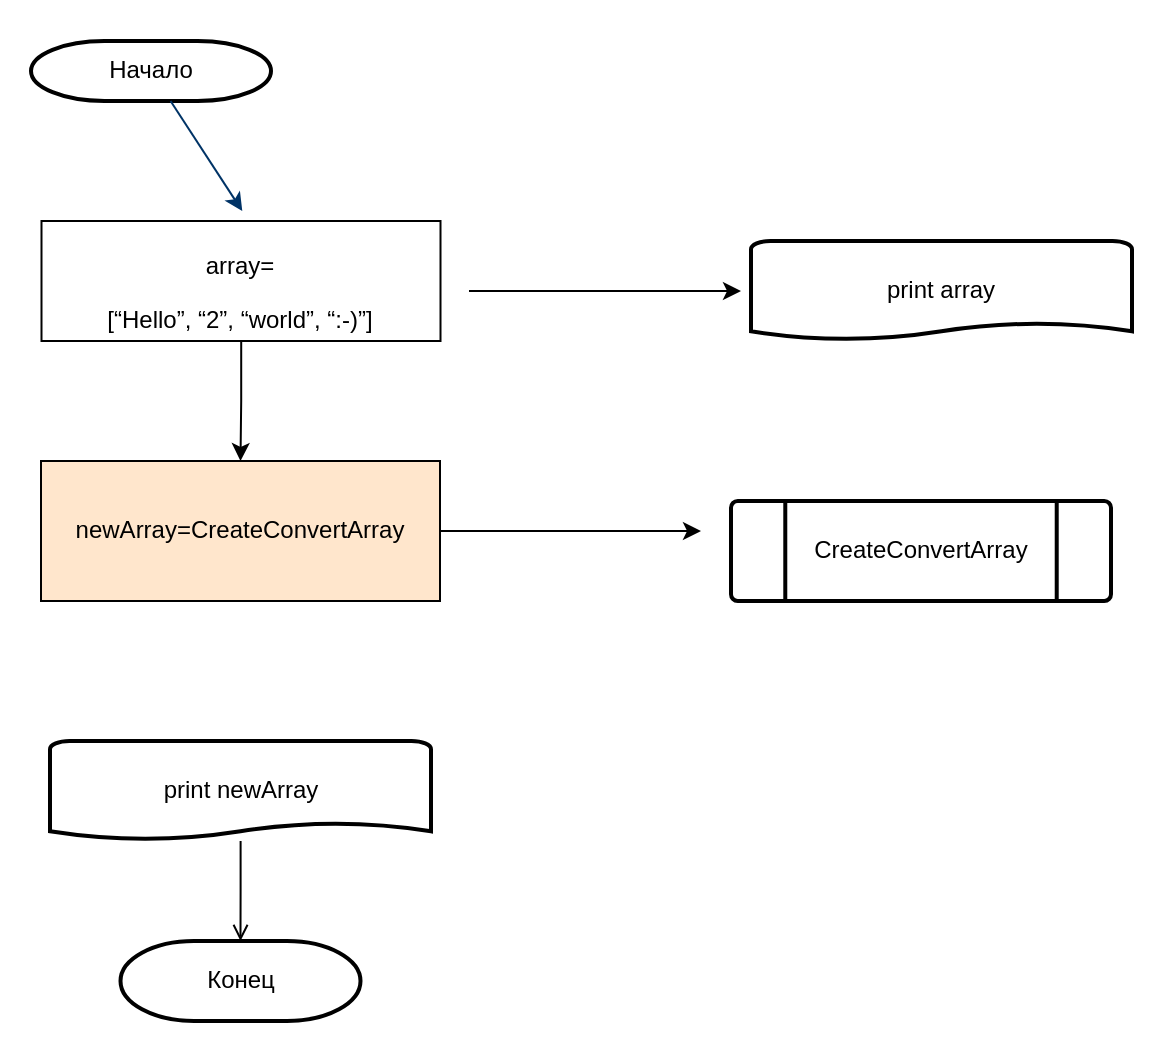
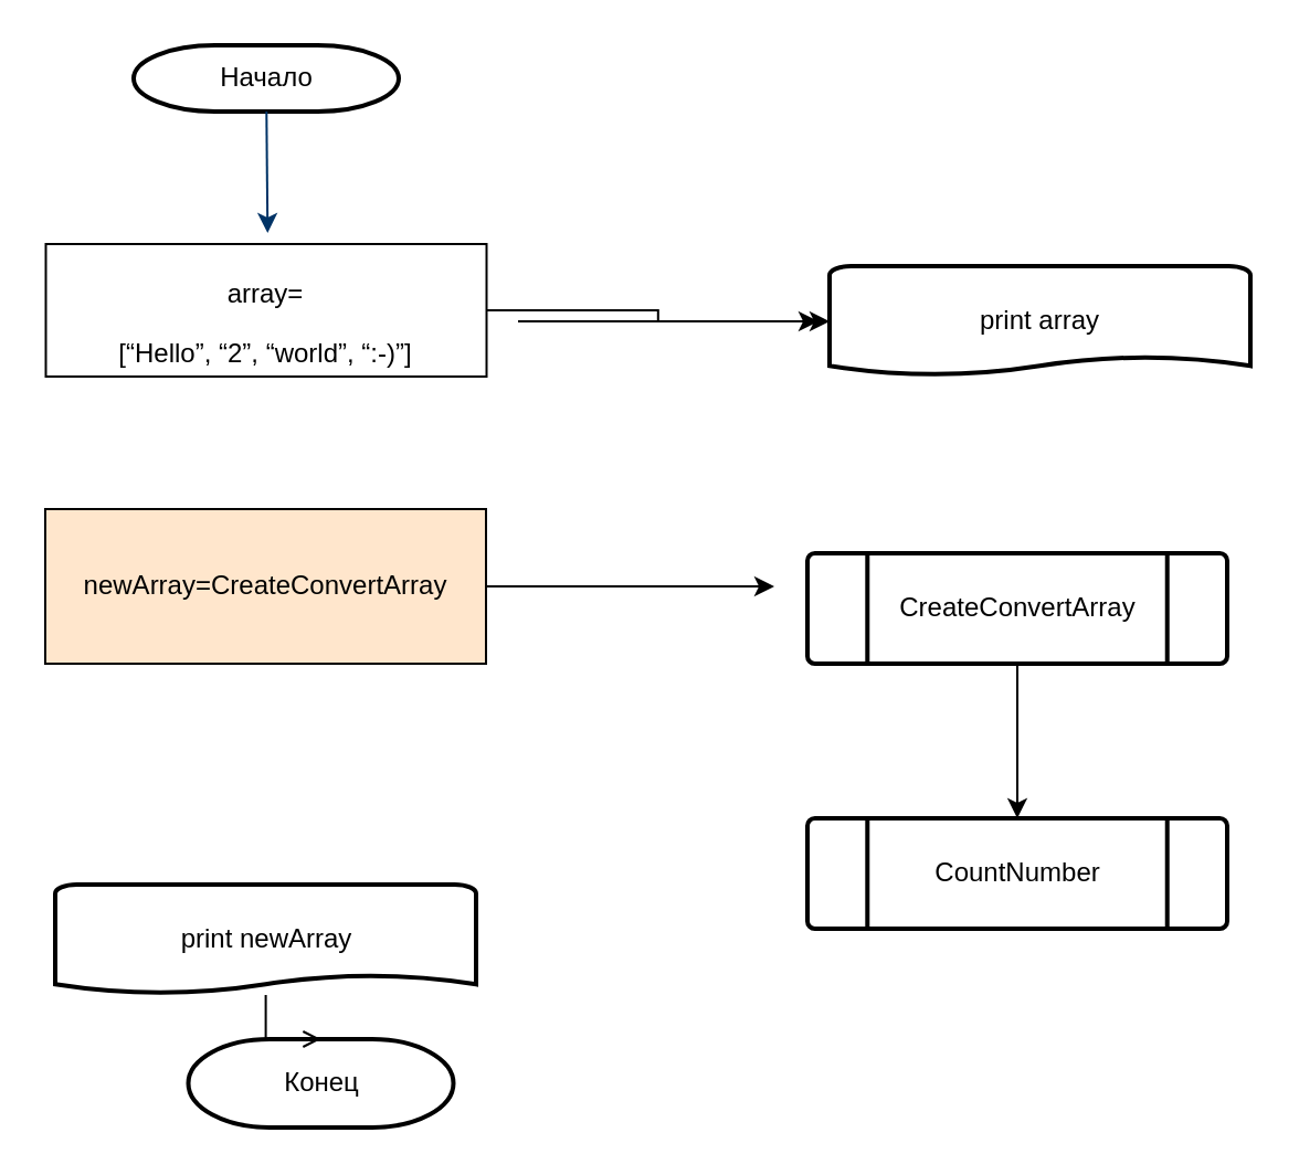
  <mxCell id="0" />
  <mxCell id="1" parent="0" />
- <mxCell id="2" value="Начало" style="shape=mxgraph.flowchart.terminator;strokeWidth=2;gradientColor=none;gradientDirection=north;fontStyle=0;html=1;" parent="1" vertex="1"><mxGeometry x="15" y="20" width="120" height="30" as="geometry" /></mxCell>
+ <mxCell id="2" value="Начало" style="shape=mxgraph.flowchart.terminator;strokeWidth=2;gradientColor=none;gradientDirection=north;fontStyle=0;html=1;" parent="1" vertex="1"><mxGeometry x="60" y="20" width="120" height="30" as="geometry" /></mxCell>
  <mxCell id="3" style="edgeStyle=orthogonalEdgeStyle;rounded=0;orthogonalLoop=1;jettySize=auto;html=1;" edge="1" parent="1"><mxGeometry relative="1" as="geometry"><mxPoint x="370" y="145" as="targetPoint" /><mxPoint x="234" y="145.048" as="sourcePoint" /></mxGeometry></mxCell>
  <mxCell id="4" style="fontStyle=1;strokeColor=#003366;strokeWidth=1;html=1;" parent="1" source="2" edge="1"><mxGeometry relative="1" as="geometry"><mxPoint x="120.636" y="105" as="targetPoint" /></mxGeometry></mxCell>
  <mxCell id="5" value="CreateConvertArray" style="shape=mxgraph.flowchart.predefined_process;strokeWidth=2;gradientColor=none;gradientDirection=north;fontStyle=0;html=1;" parent="1" vertex="1"><mxGeometry x="365" y="250" width="190" height="50" as="geometry" /></mxCell>
- <mxCell id="6" value="Конец" style="shape=mxgraph.flowchart.terminator;strokeWidth=2;gradientColor=none;gradientDirection=north;fontStyle=0;html=1;" parent="1" vertex="1"><mxGeometry x="59.75" y="470" width="120" height="40" as="geometry" /></mxCell>
+ <mxCell id="6" value="Конец" style="shape=mxgraph.flowchart.terminator;strokeWidth=2;gradientColor=none;gradientDirection=north;fontStyle=0;html=1;" parent="1" vertex="1"><mxGeometry x="84.75" y="470" width="120" height="40" as="geometry" /></mxCell>
  <mxCell id="7" value="print array" style="shape=mxgraph.flowchart.document;strokeWidth=2;gradientColor=none;gradientDirection=north;fontStyle=0;html=1;" vertex="1" parent="1"><mxGeometry x="375" y="120" width="190.5" height="50" as="geometry" /></mxCell>
- <mxCell id="8" style="edgeStyle=orthogonalEdgeStyle;rounded=0;orthogonalLoop=1;jettySize=auto;html=1;entryX=0.5;entryY=0;entryDx=0;entryDy=0;" edge="1" parent="1" source="9" target="11"><mxGeometry relative="1" as="geometry" /></mxCell>
+ <mxCell id="8" style="edgeStyle=orthogonalEdgeStyle;rounded=0;orthogonalLoop=1;jettySize=auto;html=1;" edge="1" parent="1" source="9" target="7"><mxGeometry relative="1" as="geometry" /></mxCell>
  <mxCell id="9" value="&lt;p&gt;&lt;span style=&quot;white-space: nowrap;&quot;&gt;array=&lt;br&gt;&lt;/span&gt;&lt;/p&gt;&lt;div style=&quot;white-space: nowrap;&quot;&gt;[“Hello”, “2”, “world”, “:-)”]&lt;/div&gt;" style="whiteSpace=wrap;html=1;" vertex="1" parent="1"><mxGeometry x="20.25" y="110" width="199.5" height="60" as="geometry" /></mxCell>
  <mxCell id="10" style="edgeStyle=orthogonalEdgeStyle;rounded=0;orthogonalLoop=1;jettySize=auto;html=1;" edge="1" parent="1" source="11"><mxGeometry relative="1" as="geometry"><mxPoint x="350" y="265" as="targetPoint" /></mxGeometry></mxCell>
  <mxCell id="11" value="&lt;p&gt;&lt;span style=&quot;white-space: nowrap;&quot;&gt;newArray=CreateConvertArray&lt;/span&gt;&lt;/p&gt;" style="whiteSpace=wrap;html=1;fillColor=#ffe6cc;" vertex="1" parent="1"><mxGeometry x="20" y="230" width="199.5" height="70" as="geometry" /></mxCell>
- <mxCell id="14" value="print newArray" style="shape=mxgraph.flowchart.document;strokeWidth=2;gradientColor=none;gradientDirection=north;fontStyle=0;html=1;" vertex="1" parent="1"><mxGeometry x="24.5" y="370" width="190.5" height="50" as="geometry" /></mxCell>
+ <mxCell id="12" value="CountNumber" style="shape=mxgraph.flowchart.predefined_process;strokeWidth=2;gradientColor=none;gradientDirection=north;fontStyle=0;html=1;" vertex="1" parent="1"><mxGeometry x="365" y="370" width="190" height="50" as="geometry" /></mxCell>
+ <mxCell id="13" style="edgeStyle=orthogonalEdgeStyle;rounded=0;orthogonalLoop=1;jettySize=auto;html=1;entryX=0.5;entryY=0;entryDx=0;entryDy=0;entryPerimeter=0;" edge="1" parent="1" source="5" target="12"><mxGeometry relative="1" as="geometry" /></mxCell>
+ <mxCell id="14" value="print newArray" style="shape=mxgraph.flowchart.document;strokeWidth=2;gradientColor=none;gradientDirection=north;fontStyle=0;html=1;" vertex="1" parent="1"><mxGeometry x="24.5" y="400" width="190.5" height="50" as="geometry" /></mxCell>
  <mxCell id="15" style="edgeStyle=orthogonalEdgeStyle;rounded=0;orthogonalLoop=1;jettySize=auto;html=1;entryX=0.5;entryY=0;entryDx=0;entryDy=0;entryPerimeter=0;endArrow=open;" edge="1" parent="1" source="14" target="6"><mxGeometry relative="1" as="geometry" /></mxCell>
